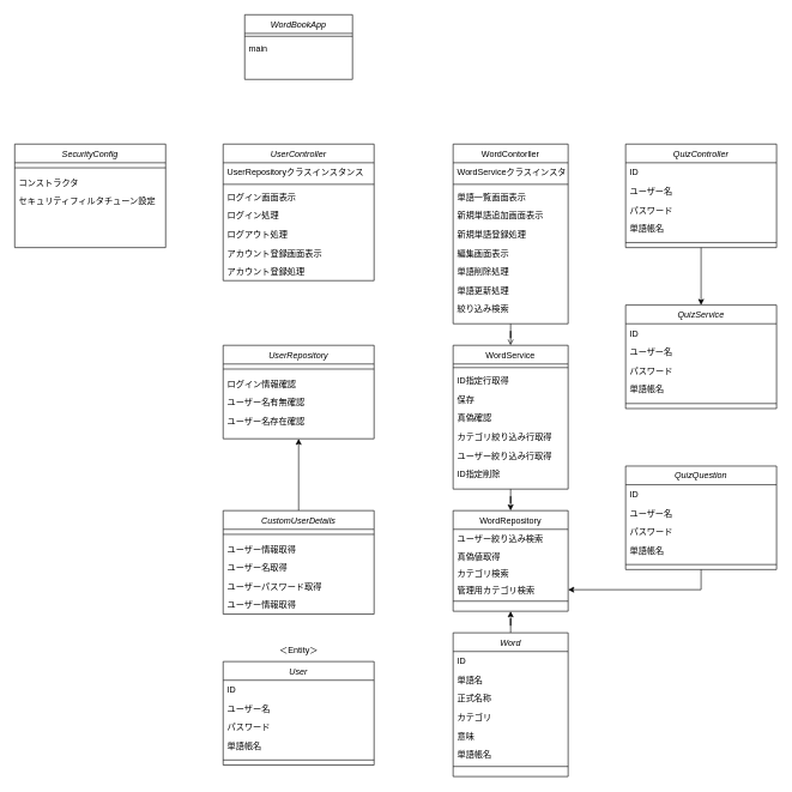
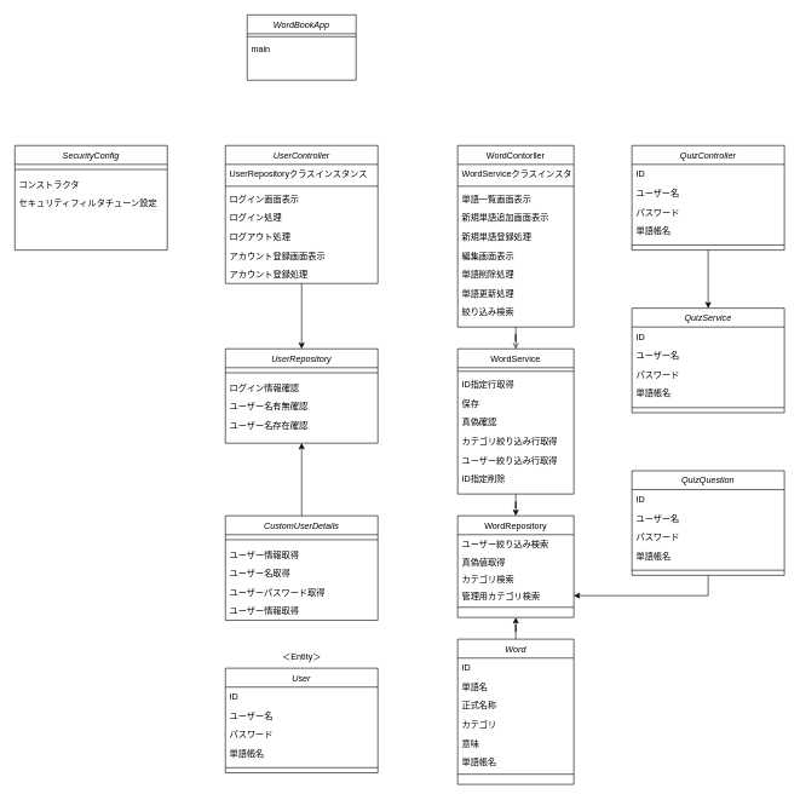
  <mxCell id="0" />
  <mxCell id="1" parent="0" />
  <mxCell id="2" style="edgeStyle=orthogonalEdgeStyle;rounded=0;orthogonalLoop=1;jettySize=auto;html=1;entryX=0.5;entryY=1;entryDx=0;entryDy=0;" edge="1" parent="1" source="3" target="22"><mxGeometry relative="1" as="geometry" /></mxCell>
  <mxCell id="3" value="Word" style="swimlane;fontStyle=2;align=center;verticalAlign=top;childLayout=stackLayout;horizontal=1;startSize=26;horizontalStack=0;resizeParent=1;resizeLast=0;collapsible=1;marginBottom=0;rounded=0;shadow=0;strokeWidth=1;" parent="1" vertex="1"><mxGeometry x="630" y="880" width="160" height="200" as="geometry"><mxRectangle x="230" y="140" width="160" height="26" as="alternateBounds" /></mxGeometry></mxCell>
  <mxCell id="4" value="ID" style="text;align=left;verticalAlign=top;spacingLeft=4;spacingRight=4;overflow=hidden;rotatable=0;points=[[0,0.5],[1,0.5]];portConstraint=eastwest;" parent="3" vertex="1"><mxGeometry y="26" width="160" height="26" as="geometry" /></mxCell>
  <mxCell id="5" value="単語名" style="text;align=left;verticalAlign=top;spacingLeft=4;spacingRight=4;overflow=hidden;rotatable=0;points=[[0,0.5],[1,0.5]];portConstraint=eastwest;rounded=0;shadow=0;html=0;" parent="3" vertex="1"><mxGeometry y="52" width="160" height="26" as="geometry" /></mxCell>
  <mxCell id="6" value="正式名称" style="text;align=left;verticalAlign=top;spacingLeft=4;spacingRight=4;overflow=hidden;rotatable=0;points=[[0,0.5],[1,0.5]];portConstraint=eastwest;rounded=0;shadow=0;html=0;" parent="3" vertex="1"><mxGeometry y="78" width="160" height="26" as="geometry" /></mxCell>
  <mxCell id="7" value="カテゴリ" style="text;align=left;verticalAlign=top;spacingLeft=4;spacingRight=4;overflow=hidden;rotatable=0;points=[[0,0.5],[1,0.5]];portConstraint=eastwest;rounded=0;shadow=0;html=0;" vertex="1" parent="3"><mxGeometry y="104" width="160" height="26" as="geometry" /></mxCell>
  <mxCell id="8" value="意味" style="text;align=left;verticalAlign=top;spacingLeft=4;spacingRight=4;overflow=hidden;rotatable=0;points=[[0,0.5],[1,0.5]];portConstraint=eastwest;rounded=0;shadow=0;html=0;" vertex="1" parent="3"><mxGeometry y="130" width="160" height="26" as="geometry" /></mxCell>
  <mxCell id="9" value="単語帳名" style="text;align=left;verticalAlign=top;spacingLeft=4;spacingRight=4;overflow=hidden;rotatable=0;points=[[0,0.5],[1,0.5]];portConstraint=eastwest;rounded=0;shadow=0;html=0;" vertex="1" parent="3"><mxGeometry y="156" width="160" height="26" as="geometry" /></mxCell>
  <mxCell id="10" value="" style="line;html=1;strokeWidth=1;align=left;verticalAlign=middle;spacingTop=-1;spacingLeft=3;spacingRight=3;rotatable=0;labelPosition=right;points=[];portConstraint=eastwest;" parent="3" vertex="1"><mxGeometry y="182" width="160" height="8" as="geometry" /></mxCell>
  <mxCell id="11" style="edgeStyle=orthogonalEdgeStyle;rounded=0;orthogonalLoop=1;jettySize=auto;html=1;entryX=0.5;entryY=0;entryDx=0;entryDy=0;endArrow=open;" edge="1" parent="1" source="12" target="29"><mxGeometry relative="1" as="geometry" /></mxCell>
  <mxCell id="12" value="WordContorller&#10;" style="swimlane;fontStyle=0;align=center;verticalAlign=top;childLayout=stackLayout;horizontal=1;startSize=26;horizontalStack=0;resizeParent=1;resizeLast=0;collapsible=1;marginBottom=0;rounded=0;shadow=0;strokeWidth=1;" parent="1" vertex="1"><mxGeometry x="630" y="200" width="160" height="250" as="geometry"><mxRectangle x="130" y="380" width="160" height="26" as="alternateBounds" /></mxGeometry></mxCell>
  <mxCell id="13" value="WordServiceクラスインスタンス" style="text;align=left;verticalAlign=top;spacingLeft=4;spacingRight=4;overflow=hidden;rotatable=0;points=[[0,0.5],[1,0.5]];portConstraint=eastwest;" parent="12" vertex="1"><mxGeometry y="26" width="160" height="26" as="geometry" /></mxCell>
  <mxCell id="14" value="" style="line;html=1;strokeWidth=1;align=left;verticalAlign=middle;spacingTop=-1;spacingLeft=3;spacingRight=3;rotatable=0;labelPosition=right;points=[];portConstraint=eastwest;" parent="12" vertex="1"><mxGeometry y="52" width="160" height="8" as="geometry" /></mxCell>
  <mxCell id="15" value="単語一覧画面表示" style="text;align=left;verticalAlign=top;spacingLeft=4;spacingRight=4;overflow=hidden;rotatable=0;points=[[0,0.5],[1,0.5]];portConstraint=eastwest;" parent="12" vertex="1"><mxGeometry y="60" width="160" height="26" as="geometry" /></mxCell>
  <mxCell id="16" value="新規単語追加画面表示" style="text;align=left;verticalAlign=top;spacingLeft=4;spacingRight=4;overflow=hidden;rotatable=0;points=[[0,0.5],[1,0.5]];portConstraint=eastwest;" vertex="1" parent="12"><mxGeometry y="86" width="160" height="26" as="geometry" /></mxCell>
  <mxCell id="17" value="新規単語登録処理" style="text;align=left;verticalAlign=top;spacingLeft=4;spacingRight=4;overflow=hidden;rotatable=0;points=[[0,0.5],[1,0.5]];portConstraint=eastwest;" vertex="1" parent="12"><mxGeometry y="112" width="160" height="26" as="geometry" /></mxCell>
  <mxCell id="18" value="編集画面表示" style="text;align=left;verticalAlign=top;spacingLeft=4;spacingRight=4;overflow=hidden;rotatable=0;points=[[0,0.5],[1,0.5]];portConstraint=eastwest;" vertex="1" parent="12"><mxGeometry y="138" width="160" height="26" as="geometry" /></mxCell>
  <mxCell id="19" value="単語削除処理" style="text;align=left;verticalAlign=top;spacingLeft=4;spacingRight=4;overflow=hidden;rotatable=0;points=[[0,0.5],[1,0.5]];portConstraint=eastwest;" vertex="1" parent="12"><mxGeometry y="164" width="160" height="26" as="geometry" /></mxCell>
  <mxCell id="20" value="単語更新処理" style="text;align=left;verticalAlign=top;spacingLeft=4;spacingRight=4;overflow=hidden;rotatable=0;points=[[0,0.5],[1,0.5]];portConstraint=eastwest;" vertex="1" parent="12"><mxGeometry y="190" width="160" height="26" as="geometry" /></mxCell>
  <mxCell id="21" value="絞り込み検索" style="text;align=left;verticalAlign=top;spacingLeft=4;spacingRight=4;overflow=hidden;rotatable=0;points=[[0,0.5],[1,0.5]];portConstraint=eastwest;" vertex="1" parent="12"><mxGeometry y="216" width="160" height="26" as="geometry" /></mxCell>
  <mxCell id="22" value="WordRepository" style="swimlane;fontStyle=0;align=center;verticalAlign=top;childLayout=stackLayout;horizontal=1;startSize=26;horizontalStack=0;resizeParent=1;resizeLast=0;collapsible=1;marginBottom=0;rounded=0;shadow=0;strokeWidth=1;" parent="1" vertex="1"><mxGeometry x="630" y="710" width="160" height="140" as="geometry"><mxRectangle x="340" y="380" width="170" height="26" as="alternateBounds" /></mxGeometry></mxCell>
  <mxCell id="23" value="ユーザー絞り込み検索" style="text;align=left;verticalAlign=top;spacingLeft=4;spacingRight=4;overflow=hidden;rotatable=0;points=[[0,0.5],[1,0.5]];portConstraint=eastwest;" parent="22" vertex="1"><mxGeometry y="26" width="160" height="24" as="geometry" /></mxCell>
  <mxCell id="24" value="真偽値取得" style="text;align=left;verticalAlign=top;spacingLeft=4;spacingRight=4;overflow=hidden;rotatable=0;points=[[0,0.5],[1,0.5]];portConstraint=eastwest;" vertex="1" parent="22"><mxGeometry y="50" width="160" height="24" as="geometry" /></mxCell>
  <mxCell id="25" value="カテゴリ検索" style="text;align=left;verticalAlign=top;spacingLeft=4;spacingRight=4;overflow=hidden;rotatable=0;points=[[0,0.5],[1,0.5]];portConstraint=eastwest;" vertex="1" parent="22"><mxGeometry y="74" width="160" height="24" as="geometry" /></mxCell>
  <mxCell id="26" value="管理用カテゴリ検索" style="text;align=left;verticalAlign=top;spacingLeft=4;spacingRight=4;overflow=hidden;rotatable=0;points=[[0,0.5],[1,0.5]];portConstraint=eastwest;" vertex="1" parent="22"><mxGeometry y="98" width="160" height="24" as="geometry" /></mxCell>
  <mxCell id="27" value="" style="line;html=1;strokeWidth=1;align=left;verticalAlign=middle;spacingTop=-1;spacingLeft=3;spacingRight=3;rotatable=0;labelPosition=right;points=[];portConstraint=eastwest;" parent="22" vertex="1"><mxGeometry y="122" width="160" height="8" as="geometry" /></mxCell>
  <mxCell id="28" style="edgeStyle=orthogonalEdgeStyle;rounded=0;orthogonalLoop=1;jettySize=auto;html=1;entryX=0.5;entryY=0;entryDx=0;entryDy=0;" edge="1" parent="1" source="29" target="22"><mxGeometry relative="1" as="geometry" /></mxCell>
  <mxCell id="29" value="WordService" style="swimlane;fontStyle=0;align=center;verticalAlign=top;childLayout=stackLayout;horizontal=1;startSize=26;horizontalStack=0;resizeParent=1;resizeLast=0;collapsible=1;marginBottom=0;rounded=0;shadow=0;strokeWidth=1;" parent="1" vertex="1"><mxGeometry x="630" y="480" width="160" height="200" as="geometry"><mxRectangle x="80" y="200" width="160" height="26" as="alternateBounds" /></mxGeometry></mxCell>
  <mxCell id="30" style="line;html=1;strokeWidth=1;align=left;verticalAlign=middle;spacingTop=-1;spacingLeft=3;spacingRight=3;rotatable=0;labelPosition=right;points=[];portConstraint=eastwest;" vertex="1" parent="29"><mxGeometry y="26" width="160" height="10" as="geometry" /></mxCell>
  <mxCell id="31" value="ID指定行取得" style="text;align=left;verticalAlign=top;spacingLeft=4;spacingRight=4;overflow=hidden;rotatable=0;points=[[0,0.5],[1,0.5]];portConstraint=eastwest;" parent="29" vertex="1"><mxGeometry y="36" width="160" height="26" as="geometry" /></mxCell>
  <mxCell id="32" value="保存" style="text;align=left;verticalAlign=top;spacingLeft=4;spacingRight=4;overflow=hidden;rotatable=0;points=[[0,0.5],[1,0.5]];portConstraint=eastwest;rounded=0;shadow=0;html=0;" vertex="1" parent="29"><mxGeometry y="62" width="160" height="26" as="geometry" /></mxCell>
  <mxCell id="33" value="真偽確認&#10;&#10;" style="text;align=left;verticalAlign=top;spacingLeft=4;spacingRight=4;overflow=hidden;rotatable=0;points=[[0,0.5],[1,0.5]];portConstraint=eastwest;rounded=0;shadow=0;html=0;" parent="29" vertex="1"><mxGeometry y="88" width="160" height="26" as="geometry" /></mxCell>
  <mxCell id="34" value="カテゴリ絞り込み行取得" style="text;align=left;verticalAlign=top;spacingLeft=4;spacingRight=4;overflow=hidden;rotatable=0;points=[[0,0.5],[1,0.5]];portConstraint=eastwest;rounded=0;shadow=0;html=0;" parent="29" vertex="1"><mxGeometry y="114" width="160" height="26" as="geometry" /></mxCell>
  <mxCell id="35" value="ユーザー絞り込み行取得" style="text;align=left;verticalAlign=top;spacingLeft=4;spacingRight=4;overflow=hidden;rotatable=0;points=[[0,0.5],[1,0.5]];portConstraint=eastwest;rounded=0;shadow=0;html=0;" parent="29" vertex="1"><mxGeometry y="140" width="160" height="26" as="geometry" /></mxCell>
  <mxCell id="36" value="ID指定削除" style="text;align=left;verticalAlign=top;spacingLeft=4;spacingRight=4;overflow=hidden;rotatable=0;points=[[0,0.5],[1,0.5]];portConstraint=eastwest;rounded=0;shadow=0;html=0;" parent="29" vertex="1"><mxGeometry y="166" width="160" height="26" as="geometry" /></mxCell>
  <mxCell id="37" value="WordBookApp" style="swimlane;fontStyle=2;align=center;verticalAlign=top;childLayout=stackLayout;horizontal=1;startSize=26;horizontalStack=0;resizeParent=1;resizeLast=0;collapsible=1;marginBottom=0;rounded=0;shadow=0;strokeWidth=1;" vertex="1" parent="1"><mxGeometry x="340" y="20" width="150" height="90" as="geometry"><mxRectangle x="230" y="140" width="160" height="26" as="alternateBounds" /></mxGeometry></mxCell>
  <mxCell id="38" value="" style="line;html=1;strokeWidth=1;align=left;verticalAlign=middle;spacingTop=-1;spacingLeft=3;spacingRight=3;rotatable=0;labelPosition=right;points=[];portConstraint=eastwest;" vertex="1" parent="37"><mxGeometry y="26" width="150" height="8" as="geometry" /></mxCell>
  <mxCell id="39" value="main&#10;" style="text;align=left;verticalAlign=top;spacingLeft=4;spacingRight=4;overflow=hidden;rotatable=0;points=[[0,0.5],[1,0.5]];portConstraint=eastwest;" vertex="1" parent="37"><mxGeometry y="34" width="150" height="26" as="geometry" /></mxCell>
+ <mxCell id="40" value="" style="edgeStyle=orthogonalEdgeStyle;rounded=0;orthogonalLoop=1;jettySize=auto;html=1;" edge="1" parent="1" source="41" target="49"><mxGeometry relative="1" as="geometry" /></mxCell>
  <mxCell id="41" value="UserController" style="swimlane;fontStyle=2;align=center;verticalAlign=top;childLayout=stackLayout;horizontal=1;startSize=26;horizontalStack=0;resizeParent=1;resizeLast=0;collapsible=1;marginBottom=0;rounded=0;shadow=0;strokeWidth=1;" vertex="1" parent="1"><mxGeometry x="310" y="200" width="210" height="190" as="geometry"><mxRectangle x="230" y="140" width="160" height="26" as="alternateBounds" /></mxGeometry></mxCell>
  <mxCell id="42" value="UserRepositoryクラスインスタンス&#10;&#10;" style="text;align=left;verticalAlign=top;spacingLeft=4;spacingRight=4;overflow=hidden;rotatable=0;points=[[0,0.5],[1,0.5]];portConstraint=eastwest;" vertex="1" parent="41"><mxGeometry y="26" width="210" height="26" as="geometry" /></mxCell>
  <mxCell id="43" style="line;html=1;strokeWidth=1;align=left;verticalAlign=middle;spacingTop=-1;spacingLeft=3;spacingRight=3;rotatable=0;labelPosition=right;points=[];portConstraint=eastwest;" vertex="1" parent="41"><mxGeometry y="52" width="210" height="8" as="geometry" /></mxCell>
  <mxCell id="44" value="ログイン画面表示" style="text;align=left;verticalAlign=top;spacingLeft=4;spacingRight=4;overflow=hidden;rotatable=0;points=[[0,0.5],[1,0.5]];portConstraint=eastwest;" vertex="1" parent="41"><mxGeometry y="60" width="210" height="26" as="geometry" /></mxCell>
  <mxCell id="45" value="ログイン処理&#10;" style="text;align=left;verticalAlign=top;spacingLeft=4;spacingRight=4;overflow=hidden;rotatable=0;points=[[0,0.5],[1,0.5]];portConstraint=eastwest;" vertex="1" parent="41"><mxGeometry y="86" width="210" height="26" as="geometry" /></mxCell>
  <mxCell id="46" value="ログアウト処理&#10;" style="text;align=left;verticalAlign=top;spacingLeft=4;spacingRight=4;overflow=hidden;rotatable=0;points=[[0,0.5],[1,0.5]];portConstraint=eastwest;" vertex="1" parent="41"><mxGeometry y="112" width="210" height="26" as="geometry" /></mxCell>
  <mxCell id="47" value="アカウント登録画面表示&#10;" style="text;align=left;verticalAlign=top;spacingLeft=4;spacingRight=4;overflow=hidden;rotatable=0;points=[[0,0.5],[1,0.5]];portConstraint=eastwest;" vertex="1" parent="41"><mxGeometry y="138" width="210" height="26" as="geometry" /></mxCell>
  <mxCell id="48" value="アカウント登録処理&#10;" style="text;align=left;verticalAlign=top;spacingLeft=4;spacingRight=4;overflow=hidden;rotatable=0;points=[[0,0.5],[1,0.5]];portConstraint=eastwest;" vertex="1" parent="41"><mxGeometry y="164" width="210" height="26" as="geometry" /></mxCell>
  <mxCell id="49" value="UserRepository" style="swimlane;fontStyle=2;align=center;verticalAlign=top;childLayout=stackLayout;horizontal=1;startSize=26;horizontalStack=0;resizeParent=1;resizeLast=0;collapsible=1;marginBottom=0;rounded=0;shadow=0;strokeWidth=1;" vertex="1" parent="1"><mxGeometry x="310" y="480" width="210" height="130" as="geometry"><mxRectangle x="230" y="140" width="160" height="26" as="alternateBounds" /></mxGeometry></mxCell>
  <mxCell id="50" style="line;html=1;strokeWidth=1;align=left;verticalAlign=middle;spacingTop=-1;spacingLeft=3;spacingRight=3;rotatable=0;labelPosition=right;points=[];portConstraint=eastwest;" vertex="1" parent="49"><mxGeometry y="26" width="210" height="14" as="geometry" /></mxCell>
  <mxCell id="51" value="ログイン情報確認" style="text;align=left;verticalAlign=top;spacingLeft=4;spacingRight=4;overflow=hidden;rotatable=0;points=[[0,0.5],[1,0.5]];portConstraint=eastwest;" vertex="1" parent="49"><mxGeometry y="40" width="210" height="26" as="geometry" /></mxCell>
  <mxCell id="52" value="ユーザー名有無確認&#10;" style="text;align=left;verticalAlign=top;spacingLeft=4;spacingRight=4;overflow=hidden;rotatable=0;points=[[0,0.5],[1,0.5]];portConstraint=eastwest;" vertex="1" parent="49"><mxGeometry y="66" width="210" height="26" as="geometry" /></mxCell>
  <mxCell id="53" value="ユーザー名存在確認&#10;" style="text;align=left;verticalAlign=top;spacingLeft=4;spacingRight=4;overflow=hidden;rotatable=0;points=[[0,0.5],[1,0.5]];portConstraint=eastwest;" vertex="1" parent="49"><mxGeometry y="92" width="210" height="26" as="geometry" /></mxCell>
  <mxCell id="54" value="User" style="swimlane;fontStyle=2;align=center;verticalAlign=top;childLayout=stackLayout;horizontal=1;startSize=26;horizontalStack=0;resizeParent=1;resizeLast=0;collapsible=1;marginBottom=0;rounded=0;shadow=0;strokeWidth=1;" vertex="1" parent="1"><mxGeometry x="310" y="920" width="210" height="144" as="geometry"><mxRectangle x="230" y="140" width="160" height="26" as="alternateBounds" /></mxGeometry></mxCell>
  <mxCell id="55" value="ID" style="text;align=left;verticalAlign=top;spacingLeft=4;spacingRight=4;overflow=hidden;rotatable=0;points=[[0,0.5],[1,0.5]];portConstraint=eastwest;" vertex="1" parent="54"><mxGeometry y="26" width="210" height="26" as="geometry" /></mxCell>
  <mxCell id="56" value="ユーザー名" style="text;align=left;verticalAlign=top;spacingLeft=4;spacingRight=4;overflow=hidden;rotatable=0;points=[[0,0.5],[1,0.5]];portConstraint=eastwest;" vertex="1" parent="54"><mxGeometry y="52" width="210" height="26" as="geometry" /></mxCell>
  <mxCell id="57" value="パスワード&#10;&#10;" style="text;align=left;verticalAlign=top;spacingLeft=4;spacingRight=4;overflow=hidden;rotatable=0;points=[[0,0.5],[1,0.5]];portConstraint=eastwest;" vertex="1" parent="54"><mxGeometry y="78" width="210" height="26" as="geometry" /></mxCell>
  <mxCell id="58" value="単語帳名&#10;" style="text;align=left;verticalAlign=top;spacingLeft=4;spacingRight=4;overflow=hidden;rotatable=0;points=[[0,0.5],[1,0.5]];portConstraint=eastwest;" vertex="1" parent="54"><mxGeometry y="104" width="210" height="26" as="geometry" /></mxCell>
  <mxCell id="59" style="line;html=1;strokeWidth=1;align=left;verticalAlign=middle;spacingTop=-1;spacingLeft=3;spacingRight=3;rotatable=0;labelPosition=right;points=[];portConstraint=eastwest;" vertex="1" parent="54"><mxGeometry y="130" width="210" height="14" as="geometry" /></mxCell>
  <mxCell id="60" value="" style="edgeStyle=orthogonalEdgeStyle;rounded=0;orthogonalLoop=1;jettySize=auto;html=1;" edge="1" parent="1" source="61" target="79"><mxGeometry relative="1" as="geometry" /></mxCell>
  <mxCell id="61" value="QuizController" style="swimlane;fontStyle=2;align=center;verticalAlign=top;childLayout=stackLayout;horizontal=1;startSize=26;horizontalStack=0;resizeParent=1;resizeLast=0;collapsible=1;marginBottom=0;rounded=0;shadow=0;strokeWidth=1;" vertex="1" parent="1"><mxGeometry x="870" y="200" width="210" height="144" as="geometry"><mxRectangle x="230" y="140" width="160" height="26" as="alternateBounds" /></mxGeometry></mxCell>
  <mxCell id="62" value="ID" style="text;align=left;verticalAlign=top;spacingLeft=4;spacingRight=4;overflow=hidden;rotatable=0;points=[[0,0.5],[1,0.5]];portConstraint=eastwest;" vertex="1" parent="61"><mxGeometry y="26" width="210" height="26" as="geometry" /></mxCell>
  <mxCell id="63" value="ユーザー名" style="text;align=left;verticalAlign=top;spacingLeft=4;spacingRight=4;overflow=hidden;rotatable=0;points=[[0,0.5],[1,0.5]];portConstraint=eastwest;" vertex="1" parent="61"><mxGeometry y="52" width="210" height="26" as="geometry" /></mxCell>
  <mxCell id="64" value="パスワード&#10;&#10;" style="text;align=left;verticalAlign=top;spacingLeft=4;spacingRight=4;overflow=hidden;rotatable=0;points=[[0,0.5],[1,0.5]];portConstraint=eastwest;" vertex="1" parent="61"><mxGeometry y="78" width="210" height="26" as="geometry" /></mxCell>
  <mxCell id="65" value="単語帳名&#10;" style="text;align=left;verticalAlign=top;spacingLeft=4;spacingRight=4;overflow=hidden;rotatable=0;points=[[0,0.5],[1,0.5]];portConstraint=eastwest;" vertex="1" parent="61"><mxGeometry y="104" width="210" height="26" as="geometry" /></mxCell>
  <mxCell id="66" style="line;html=1;strokeWidth=1;align=left;verticalAlign=middle;spacingTop=-1;spacingLeft=3;spacingRight=3;rotatable=0;labelPosition=right;points=[];portConstraint=eastwest;" vertex="1" parent="61"><mxGeometry y="130" width="210" height="14" as="geometry" /></mxCell>
  <mxCell id="67" style="edgeStyle=orthogonalEdgeStyle;rounded=0;orthogonalLoop=1;jettySize=auto;html=1;entryX=0.5;entryY=1;entryDx=0;entryDy=0;" edge="1" parent="1" source="68" target="49"><mxGeometry relative="1" as="geometry" /></mxCell>
  <mxCell id="68" value="CustomUserDetails" style="swimlane;fontStyle=2;align=center;verticalAlign=top;childLayout=stackLayout;horizontal=1;startSize=26;horizontalStack=0;resizeParent=1;resizeLast=0;collapsible=1;marginBottom=0;rounded=0;shadow=0;strokeWidth=1;" vertex="1" parent="1"><mxGeometry x="310" y="710" width="210" height="144" as="geometry"><mxRectangle x="230" y="140" width="160" height="26" as="alternateBounds" /></mxGeometry></mxCell>
  <mxCell id="69" style="line;html=1;strokeWidth=1;align=left;verticalAlign=middle;spacingTop=-1;spacingLeft=3;spacingRight=3;rotatable=0;labelPosition=right;points=[];portConstraint=eastwest;" vertex="1" parent="68"><mxGeometry y="26" width="210" height="14" as="geometry" /></mxCell>
  <mxCell id="70" value="ユーザー情報取得&#10;" style="text;align=left;verticalAlign=top;spacingLeft=4;spacingRight=4;overflow=hidden;rotatable=0;points=[[0,0.5],[1,0.5]];portConstraint=eastwest;" vertex="1" parent="68"><mxGeometry y="40" width="210" height="26" as="geometry" /></mxCell>
  <mxCell id="71" value="ユーザー名取得&#10;" style="text;align=left;verticalAlign=top;spacingLeft=4;spacingRight=4;overflow=hidden;rotatable=0;points=[[0,0.5],[1,0.5]];portConstraint=eastwest;" vertex="1" parent="68"><mxGeometry y="66" width="210" height="26" as="geometry" /></mxCell>
  <mxCell id="72" value="ユーザーパスワード取得&#10;" style="text;align=left;verticalAlign=top;spacingLeft=4;spacingRight=4;overflow=hidden;rotatable=0;points=[[0,0.5],[1,0.5]];portConstraint=eastwest;" vertex="1" parent="68"><mxGeometry y="92" width="210" height="26" as="geometry" /></mxCell>
  <mxCell id="73" value="ユーザー情報取得&#10;" style="text;align=left;verticalAlign=top;spacingLeft=4;spacingRight=4;overflow=hidden;rotatable=0;points=[[0,0.5],[1,0.5]];portConstraint=eastwest;" vertex="1" parent="68"><mxGeometry y="118" width="210" height="26" as="geometry" /></mxCell>
  <mxCell id="74" value="＜Entity＞" style="text;html=1;align=center;verticalAlign=middle;resizable=0;points=[];autosize=1;strokeColor=none;fillColor=none;" vertex="1" parent="1"><mxGeometry x="375" y="890" width="80" height="30" as="geometry" /></mxCell>
  <mxCell id="75" value="SecurityConfig" style="swimlane;fontStyle=2;align=center;verticalAlign=top;childLayout=stackLayout;horizontal=1;startSize=26;horizontalStack=0;resizeParent=1;resizeLast=0;collapsible=1;marginBottom=0;rounded=0;shadow=0;strokeWidth=1;" vertex="1" parent="1"><mxGeometry x="20" y="200" width="210" height="144" as="geometry"><mxRectangle x="230" y="140" width="160" height="26" as="alternateBounds" /></mxGeometry></mxCell>
  <mxCell id="76" style="line;html=1;strokeWidth=1;align=left;verticalAlign=middle;spacingTop=-1;spacingLeft=3;spacingRight=3;rotatable=0;labelPosition=right;points=[];portConstraint=eastwest;" vertex="1" parent="75"><mxGeometry y="26" width="210" height="14" as="geometry" /></mxCell>
  <mxCell id="77" value="コンストラクタ" style="text;align=left;verticalAlign=top;spacingLeft=4;spacingRight=4;overflow=hidden;rotatable=0;points=[[0,0.5],[1,0.5]];portConstraint=eastwest;" vertex="1" parent="75"><mxGeometry y="40" width="210" height="26" as="geometry" /></mxCell>
  <mxCell id="78" value="セキュリティフィルタチューン設定&#10;" style="text;align=left;verticalAlign=top;spacingLeft=4;spacingRight=4;overflow=hidden;rotatable=0;points=[[0,0.5],[1,0.5]];portConstraint=eastwest;" vertex="1" parent="75"><mxGeometry y="66" width="210" height="26" as="geometry" /></mxCell>
  <mxCell id="79" value="QuizService" style="swimlane;fontStyle=2;align=center;verticalAlign=top;childLayout=stackLayout;horizontal=1;startSize=26;horizontalStack=0;resizeParent=1;resizeLast=0;collapsible=1;marginBottom=0;rounded=0;shadow=0;strokeWidth=1;" vertex="1" parent="1"><mxGeometry x="870" y="424" width="210" height="144" as="geometry"><mxRectangle x="230" y="140" width="160" height="26" as="alternateBounds" /></mxGeometry></mxCell>
  <mxCell id="80" value="ID" style="text;align=left;verticalAlign=top;spacingLeft=4;spacingRight=4;overflow=hidden;rotatable=0;points=[[0,0.5],[1,0.5]];portConstraint=eastwest;" vertex="1" parent="79"><mxGeometry y="26" width="210" height="26" as="geometry" /></mxCell>
  <mxCell id="81" value="ユーザー名" style="text;align=left;verticalAlign=top;spacingLeft=4;spacingRight=4;overflow=hidden;rotatable=0;points=[[0,0.5],[1,0.5]];portConstraint=eastwest;" vertex="1" parent="79"><mxGeometry y="52" width="210" height="26" as="geometry" /></mxCell>
  <mxCell id="82" value="パスワード&#10;&#10;" style="text;align=left;verticalAlign=top;spacingLeft=4;spacingRight=4;overflow=hidden;rotatable=0;points=[[0,0.5],[1,0.5]];portConstraint=eastwest;" vertex="1" parent="79"><mxGeometry y="78" width="210" height="26" as="geometry" /></mxCell>
  <mxCell id="83" value="単語帳名&#10;" style="text;align=left;verticalAlign=top;spacingLeft=4;spacingRight=4;overflow=hidden;rotatable=0;points=[[0,0.5],[1,0.5]];portConstraint=eastwest;" vertex="1" parent="79"><mxGeometry y="104" width="210" height="26" as="geometry" /></mxCell>
  <mxCell id="84" style="line;html=1;strokeWidth=1;align=left;verticalAlign=middle;spacingTop=-1;spacingLeft=3;spacingRight=3;rotatable=0;labelPosition=right;points=[];portConstraint=eastwest;" vertex="1" parent="79"><mxGeometry y="130" width="210" height="14" as="geometry" /></mxCell>
  <mxCell id="85" style="edgeStyle=orthogonalEdgeStyle;rounded=0;orthogonalLoop=1;jettySize=auto;html=1;exitX=0.5;exitY=1;exitDx=0;exitDy=0;entryX=1;entryY=0.5;entryDx=0;entryDy=0;" edge="1" parent="1" source="86" target="26"><mxGeometry relative="1" as="geometry" /></mxCell>
  <mxCell id="86" value="QuizQuestion" style="swimlane;fontStyle=2;align=center;verticalAlign=top;childLayout=stackLayout;horizontal=1;startSize=26;horizontalStack=0;resizeParent=1;resizeLast=0;collapsible=1;marginBottom=0;rounded=0;shadow=0;strokeWidth=1;" vertex="1" parent="1"><mxGeometry x="870" y="648" width="210" height="144" as="geometry"><mxRectangle x="230" y="140" width="160" height="26" as="alternateBounds" /></mxGeometry></mxCell>
  <mxCell id="87" value="ID" style="text;align=left;verticalAlign=top;spacingLeft=4;spacingRight=4;overflow=hidden;rotatable=0;points=[[0,0.5],[1,0.5]];portConstraint=eastwest;" vertex="1" parent="86"><mxGeometry y="26" width="210" height="26" as="geometry" /></mxCell>
  <mxCell id="88" value="ユーザー名" style="text;align=left;verticalAlign=top;spacingLeft=4;spacingRight=4;overflow=hidden;rotatable=0;points=[[0,0.5],[1,0.5]];portConstraint=eastwest;" vertex="1" parent="86"><mxGeometry y="52" width="210" height="26" as="geometry" /></mxCell>
  <mxCell id="89" value="パスワード&#10;&#10;" style="text;align=left;verticalAlign=top;spacingLeft=4;spacingRight=4;overflow=hidden;rotatable=0;points=[[0,0.5],[1,0.5]];portConstraint=eastwest;" vertex="1" parent="86"><mxGeometry y="78" width="210" height="26" as="geometry" /></mxCell>
  <mxCell id="90" value="単語帳名&#10;" style="text;align=left;verticalAlign=top;spacingLeft=4;spacingRight=4;overflow=hidden;rotatable=0;points=[[0,0.5],[1,0.5]];portConstraint=eastwest;" vertex="1" parent="86"><mxGeometry y="104" width="210" height="26" as="geometry" /></mxCell>
  <mxCell id="91" style="line;html=1;strokeWidth=1;align=left;verticalAlign=middle;spacingTop=-1;spacingLeft=3;spacingRight=3;rotatable=0;labelPosition=right;points=[];portConstraint=eastwest;" vertex="1" parent="86"><mxGeometry y="130" width="210" height="14" as="geometry" /></mxCell>
